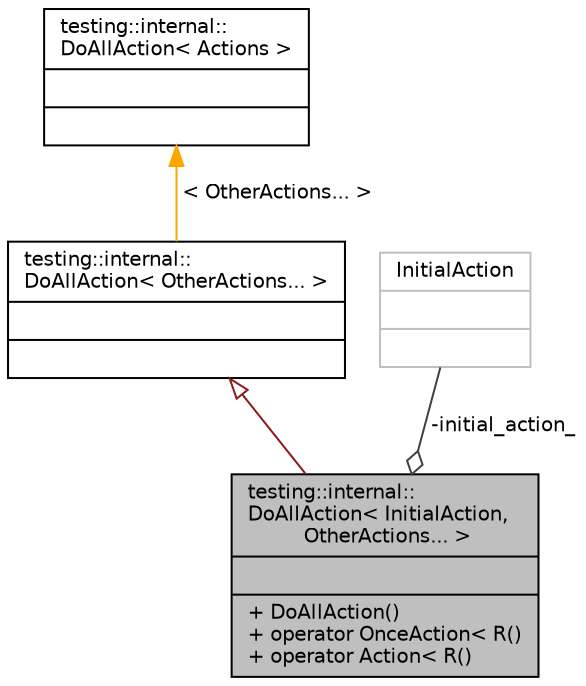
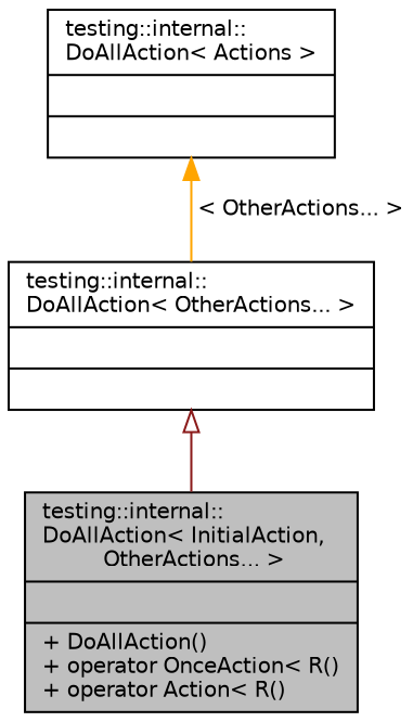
  digraph {
    node [color=black fontname=Helvetica fontsize=10 shape=record]
    edge [dir=back fontname=Helvetica fontsize=10 labelfontname=Helvetica labelfontsize=10 style=solid]
    n1 [fillcolor=grey75 fontcolor=black height=0.2 label="{testing::internal::\lDoAllAction\< InitialAction,\l OtherActions... \>\n||+ DoAllAction()\l+ operator OnceAction\< R()\l+ operator Action\< R()\l}" style=filled width=0.4]
    n2 [height=0.2 label="{testing::internal::\lDoAllAction\< OtherActions... \>\n||}" width=0.4]
    n3 [height=0.2 label="{testing::internal::\lDoAllAction\< Actions \>\n||}" width=0.4]
-   n4 [color=grey75 height=0.2 label="{InitialAction\n||}" width=0.4]
    n2 -> n1 [arrowtail=onormal color=firebrick4]
    n3 -> n2 [color=orange label=" \< OtherActions... \>"]
-   n4 -> n1 [arrowhead=odiamond color=grey25 label=" -initial_action_" dir=""]
  }
